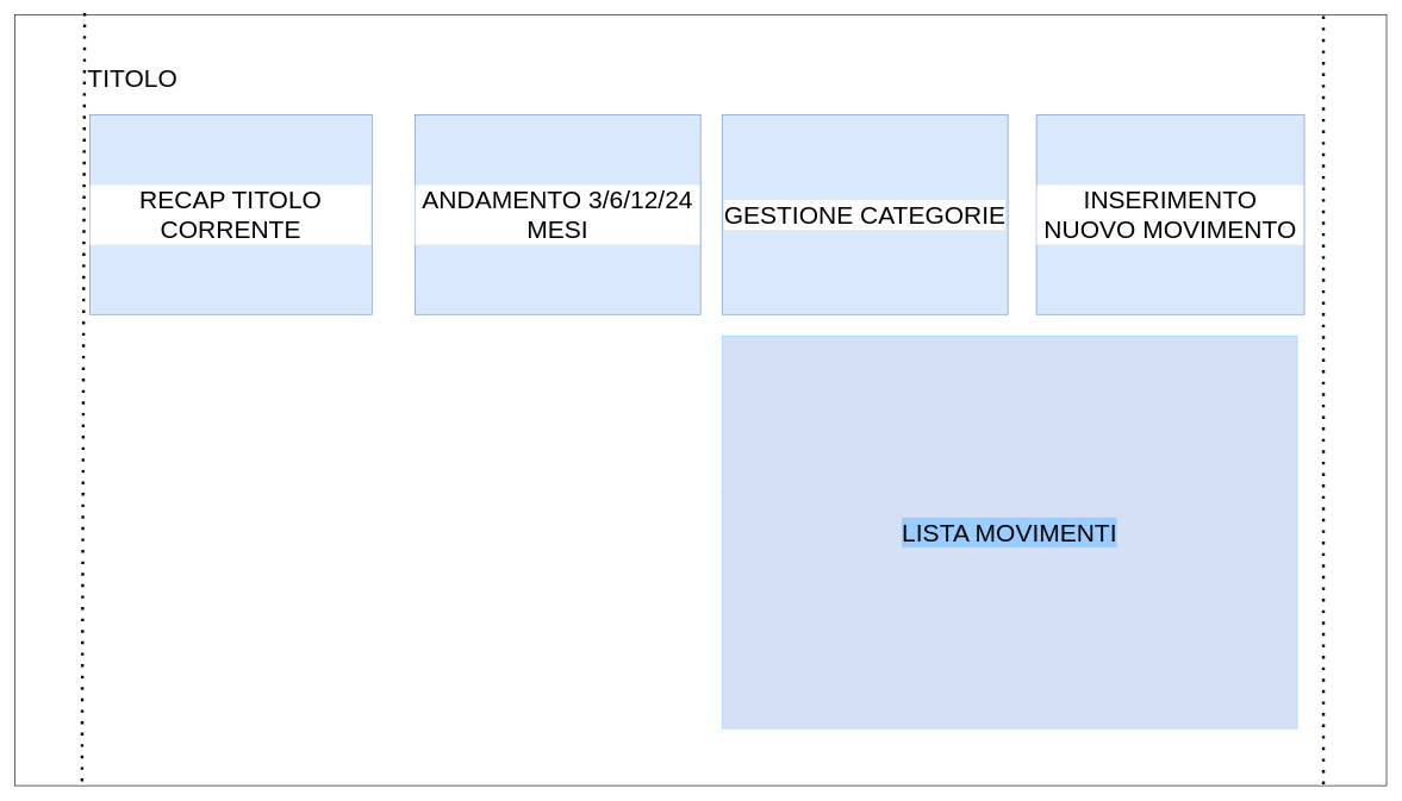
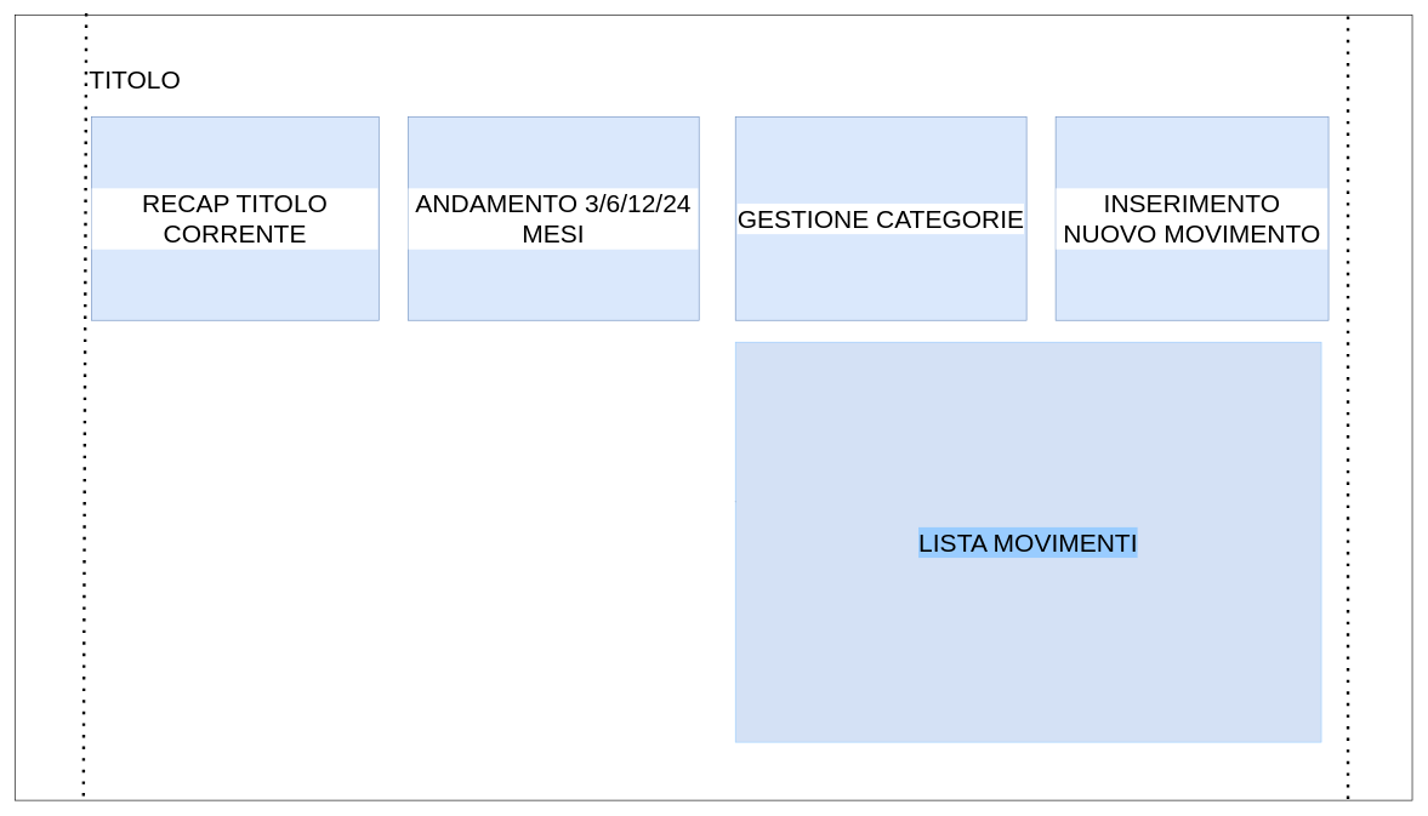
  <mxCell id="0" />
  <mxCell id="1" parent="0" />
  <mxCell id="2" value="" style="rounded=0;whiteSpace=wrap;html=1;fillColor=#FFFFFF;" parent="1" vertex="1"><mxGeometry x="20" y="20" width="1920" height="1080" as="geometry" /></mxCell>
  <mxCell id="3" value="TITOLO" style="text;html=1;strokeColor=none;fillColor=none;align=center;verticalAlign=middle;whiteSpace=wrap;rounded=0;fontColor=#000000;fontSize=35;" parent="1" vertex="1"><mxGeometry x="120" y="80" width="130" height="55" as="geometry" /></mxCell>
  <mxCell id="4" value="" style="endArrow=none;dashed=1;html=1;dashPattern=1 3;strokeWidth=2;rounded=0;fontSize=35;fontColor=#000000;" parent="1" edge="1"><mxGeometry width="50" height="50" relative="1" as="geometry"><mxPoint x="1010" y="690" as="sourcePoint" /><mxPoint x="1060" y="640" as="targetPoint" /></mxGeometry></mxCell>
  <mxCell id="5" value="" style="endArrow=none;dashed=1;html=1;dashPattern=1 3;strokeWidth=4;rounded=0;fontSize=35;fontColor=#000000;exitX=0.051;exitY=-0.002;exitDx=0;exitDy=0;exitPerimeter=0;entryX=0.049;entryY=1.004;entryDx=0;entryDy=0;entryPerimeter=0;strokeColor=#000000;" parent="1" source="2" target="2" edge="1"><mxGeometry width="50" height="50" relative="1" as="geometry"><mxPoint x="630" y="420" as="sourcePoint" /><mxPoint x="680" y="370" as="targetPoint" /></mxGeometry></mxCell>
  <mxCell id="6" value="" style="endArrow=none;dashed=1;html=1;dashPattern=1 3;strokeWidth=4;rounded=0;fontSize=35;fontColor=#000000;exitX=0.954;exitY=0.002;exitDx=0;exitDy=0;exitPerimeter=0;entryX=0.954;entryY=1.002;entryDx=0;entryDy=0;entryPerimeter=0;strokeColor=#000000;" parent="1" source="2" target="2" edge="1"><mxGeometry width="50" height="50" relative="1" as="geometry"><mxPoint x="1843.84" y="13.52" as="sourcePoint" /><mxPoint x="1840" y="1100" as="targetPoint" /></mxGeometry></mxCell>
  <mxCell id="7" value="RECAP TITOLO CORRENTE" style="rounded=0;whiteSpace=wrap;html=1;labelBackgroundColor=#FFFFFF;fontSize=35;fillColor=#dae8fc;strokeColor=#6c8ebf;fontColor=#000000;" parent="1" vertex="1"><mxGeometry x="125" y="160" width="395" height="280" as="geometry" /></mxCell>
- <mxCell id="8" value="ANDAMENTO 3/6/12/24 MESI" style="rounded=0;whiteSpace=wrap;html=1;labelBackgroundColor=#FFFFFF;fontSize=35;fillColor=#dae8fc;strokeColor=#6c8ebf;fontColor=#000000;" parent="1" vertex="1"><mxGeometry x="580" y="160" width="400" height="280" as="geometry" /></mxCell>
+ <mxCell id="8" value="ANDAMENTO 3/6/12/24 MESI" style="rounded=0;whiteSpace=wrap;html=1;labelBackgroundColor=#FFFFFF;fontSize=35;fillColor=#dae8fc;strokeColor=#6c8ebf;fontColor=#000000;" parent="1" vertex="1"><mxGeometry x="560" y="160" width="400" height="280" as="geometry" /></mxCell>
  <mxCell id="9" value="INSERIMENTO NUOVO MOVIMENTO" style="rounded=0;whiteSpace=wrap;html=1;labelBackgroundColor=#FFFFFF;fontSize=35;fillColor=#dae8fc;strokeColor=#6c8ebf;fontColor=#000000;" parent="1" vertex="1"><mxGeometry x="1450" y="160" width="375" height="280" as="geometry" /></mxCell>
  <mxCell id="10" value="LISTA MOVIMENTI" style="rounded=0;whiteSpace=wrap;html=1;labelBackgroundColor=#99CCFF;fontSize=35;fontColor=#000000;fillColor=#D4E1F5;strokeColor=#99CCFF;" parent="1" vertex="1"><mxGeometry x="1010" y="470" width="805" height="550" as="geometry" /></mxCell>
  <mxCell id="11" value="GESTIONE CATEGORIE" style="rounded=0;whiteSpace=wrap;html=1;labelBackgroundColor=#FFFFFF;fontSize=35;fillColor=#dae8fc;strokeColor=#6c8ebf;fontColor=#000000;" vertex="1" parent="1"><mxGeometry x="1010" y="160" width="400" height="280" as="geometry" /></mxCell>
